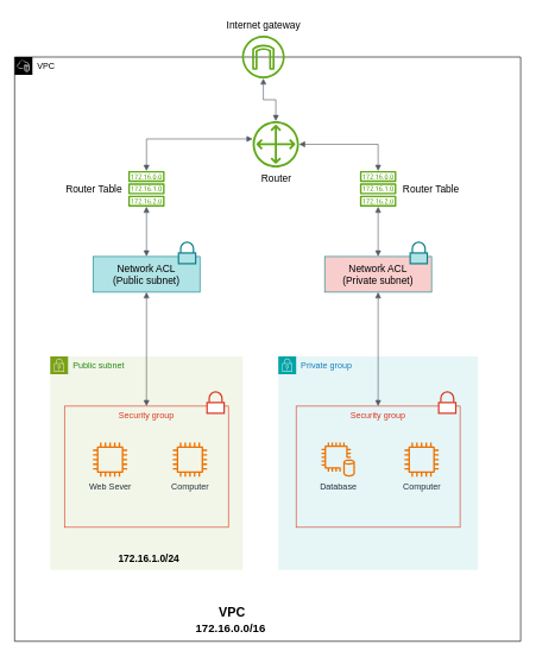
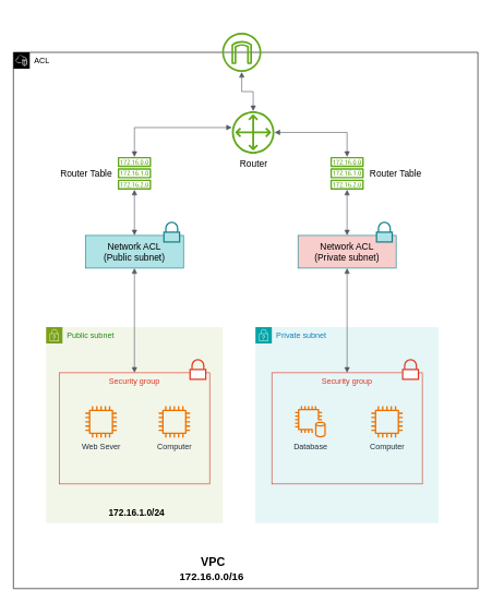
  <mxCell id="0" />
  <mxCell id="1" parent="0" />
- <mxCell id="2" value="VPC" style="points=[[0,0],[0.25,0],[0.5,0],[0.75,0],[1,0],[1,0.25],[1,0.5],[1,0.75],[1,1],[0.75,1],[0.5,1],[0.25,1],[0,1],[0,0.75],[0,0.5],[0,0.25]];outlineConnect=0;html=1;whiteSpace=wrap;fontSize=12;fontStyle=0;container=1;pointerEvents=0;collapsible=0;recursiveResize=0;shape=mxgraph.aws4.group;grIcon=mxgraph.aws4.group_vpc2;verticalAlign=top;align=left;spacingLeft=30;dashed=0;fillColor=default;" parent="1" vertex="1"><mxGeometry x="20" y="79" width="710" height="820" as="geometry" /></mxCell>
+ <mxCell id="2" value="ACL" style="points=[[0,0],[0.25,0],[0.5,0],[0.75,0],[1,0],[1,0.25],[1,0.5],[1,0.75],[1,1],[0.75,1],[0.5,1],[0.25,1],[0,1],[0,0.75],[0,0.5],[0,0.25]];outlineConnect=0;html=1;whiteSpace=wrap;fontSize=12;fontStyle=0;container=1;pointerEvents=0;collapsible=0;recursiveResize=0;shape=mxgraph.aws4.group;grIcon=mxgraph.aws4.group_vpc2;verticalAlign=top;align=left;spacingLeft=30;dashed=0;fillColor=default;" parent="1" vertex="1"><mxGeometry x="20" y="79" width="710" height="820" as="geometry" /></mxCell>
  <mxCell id="3" value="&lt;span style=&quot;color: rgb(0, 0, 0);&quot;&gt;&lt;font style=&quot;font-size: 14px;&quot;&gt;Router&lt;/font&gt;&lt;/span&gt;" style="sketch=0;outlineConnect=0;fontColor=#ffffff;fillColor=#60a917;strokeColor=#2D7600;dashed=0;verticalLabelPosition=bottom;verticalAlign=top;align=center;html=1;fontSize=12;fontStyle=0;aspect=fixed;pointerEvents=1;shape=mxgraph.aws4.customer_gateway;" parent="2" vertex="1"><mxGeometry x="324" y="90" width="85" height="65" as="geometry" /></mxCell>
  <mxCell id="4" value="" style="edgeStyle=orthogonalEdgeStyle;html=1;endArrow=block;elbow=vertical;startArrow=block;startFill=1;endFill=1;strokeColor=#545B64;rounded=0;" parent="2" source="19" target="3" edge="1"><mxGeometry width="100" relative="1" as="geometry"><mxPoint x="180" y="110" as="sourcePoint" /><mxPoint x="280" y="110" as="targetPoint" /><Array as="points"><mxPoint x="185" y="115" /></Array></mxGeometry></mxCell>
  <mxCell id="5" value="" style="edgeStyle=orthogonalEdgeStyle;html=1;endArrow=block;elbow=vertical;startArrow=block;startFill=1;endFill=1;strokeColor=#545B64;rounded=0;" parent="2" source="3" target="16" edge="1"><mxGeometry width="100" relative="1" as="geometry"><mxPoint x="380" y="120" as="sourcePoint" /><mxPoint x="480" y="120" as="targetPoint" /></mxGeometry></mxCell>
  <mxCell id="6" value="" style="edgeStyle=orthogonalEdgeStyle;html=1;endArrow=block;elbow=vertical;startArrow=block;startFill=1;endFill=1;strokeColor=#545B64;rounded=0;entryX=0.5;entryY=0;entryDx=0;entryDy=0;" parent="2" source="19" target="12" edge="1"><mxGeometry width="100" relative="1" as="geometry"><mxPoint x="140" y="240" as="sourcePoint" /><mxPoint x="240" y="240" as="targetPoint" /></mxGeometry></mxCell>
  <mxCell id="7" value="" style="edgeStyle=orthogonalEdgeStyle;html=1;endArrow=block;elbow=vertical;startArrow=block;startFill=1;endFill=1;strokeColor=#545B64;rounded=0;entryX=0.5;entryY=0;entryDx=0;entryDy=0;" parent="2" source="16" target="9" edge="1"><mxGeometry width="100" relative="1" as="geometry"><mxPoint x="480" y="240" as="sourcePoint" /><mxPoint x="580" y="240" as="targetPoint" /></mxGeometry></mxCell>
  <mxCell id="8" value="" style="group" parent="2" vertex="1" connectable="0"><mxGeometry x="435" y="260" width="150.0" height="70" as="geometry" /></mxCell>
  <mxCell id="9" value="&lt;font style=&quot;font-size: 14px;&quot;&gt;Network ACL&lt;/font&gt;&lt;div&gt;&lt;font style=&quot;font-size: 14px;&quot;&gt;(Private subnet)&lt;/font&gt;&lt;/div&gt;" style="whiteSpace=wrap;html=1;align=center;fillColor=#f8cecc;strokeColor=#0e8088;" parent="8" vertex="1"><mxGeometry y="20" width="150" height="50" as="geometry" /></mxCell>
  <mxCell id="10" value="" style="html=1;verticalLabelPosition=bottom;align=center;labelBackgroundColor=#ffffff;verticalAlign=top;strokeWidth=2;strokeColor=#0e8088;shadow=0;dashed=0;shape=mxgraph.ios7.icons.locked;fillColor=#b0e3e6;" parent="8" vertex="1"><mxGeometry x="120.0" width="24" height="30" as="geometry" /></mxCell>
  <mxCell id="11" value="" style="group" parent="2" vertex="1" connectable="0"><mxGeometry x="110" y="260" width="150" height="70" as="geometry" /></mxCell>
  <mxCell id="12" value="&lt;font style=&quot;font-size: 14px;&quot;&gt;Network ACL&lt;/font&gt;&lt;div&gt;&lt;font style=&quot;font-size: 14px;&quot;&gt;(Public subnet)&lt;/font&gt;&lt;/div&gt;" style="whiteSpace=wrap;html=1;align=center;fillColor=#b0e3e6;strokeColor=#0e8088;" parent="11" vertex="1"><mxGeometry y="20" width="150" height="50" as="geometry" /></mxCell>
  <mxCell id="13" value="" style="html=1;verticalLabelPosition=bottom;align=center;labelBackgroundColor=#ffffff;verticalAlign=top;strokeWidth=2;strokeColor=#0e8088;shadow=0;dashed=0;shape=mxgraph.ios7.icons.locked;fillColor=#b0e3e6;" parent="11" vertex="1"><mxGeometry x="120.0" width="24" height="30" as="geometry" /></mxCell>
  <mxCell id="14" value="&lt;div&gt;&lt;font style=&quot;font-size: 18px;&quot;&gt;&lt;b&gt;VPC&lt;/b&gt;&lt;/font&gt;&lt;/div&gt;&lt;div&gt;&lt;font size=&quot;3&quot;&gt;&lt;b&gt;172.16.0.0/16&amp;nbsp;&lt;/b&gt;&lt;/font&gt;&lt;/div&gt;" style="text;html=1;align=center;verticalAlign=middle;resizable=0;points=[];autosize=1;strokeColor=none;fillColor=none;" parent="2" vertex="1"><mxGeometry x="240" y="765" width="130" height="50" as="geometry" /></mxCell>
  <mxCell id="15" value="" style="group" vertex="1" connectable="0" parent="2"><mxGeometry x="484.34" y="160" width="143.33" height="50" as="geometry" /></mxCell>
  <mxCell id="16" value="" style="sketch=0;outlineConnect=0;fontColor=#ffffff;fillColor=#60a917;strokeColor=#2D7600;dashed=0;verticalLabelPosition=bottom;verticalAlign=top;align=center;html=1;fontSize=12;fontStyle=0;aspect=fixed;pointerEvents=1;shape=mxgraph.aws4.route_table;" parent="15" vertex="1"><mxGeometry width="51.33" height="50" as="geometry" /></mxCell>
  <mxCell id="17" value="&lt;font style=&quot;font-size: 14px;&quot;&gt;Router Table&lt;/font&gt;" style="text;html=1;align=center;verticalAlign=middle;resizable=0;points=[];autosize=1;strokeColor=none;fillColor=none;" vertex="1" parent="15"><mxGeometry x="51.33" y="10.5" width="97" height="29" as="geometry" /></mxCell>
  <mxCell id="18" value="" style="group" vertex="1" connectable="0" parent="2"><mxGeometry x="73.33" y="160" width="137.33" height="50" as="geometry" /></mxCell>
  <mxCell id="19" value="" style="sketch=0;outlineConnect=0;fontColor=#ffffff;fillColor=#60a917;strokeColor=#2D7600;dashed=0;verticalLabelPosition=bottom;verticalAlign=top;align=center;html=1;fontSize=12;fontStyle=0;aspect=fixed;pointerEvents=1;shape=mxgraph.aws4.route_table;" parent="18" vertex="1"><mxGeometry x="86.0" width="51.33" height="50" as="geometry" /></mxCell>
  <mxCell id="20" value="&lt;font style=&quot;font-size: 14px;&quot;&gt;Router Table&lt;/font&gt;" style="text;html=1;align=center;verticalAlign=middle;resizable=0;points=[];autosize=1;strokeColor=none;fillColor=none;" vertex="1" parent="18"><mxGeometry x="-11" y="10.5" width="97" height="29" as="geometry" /></mxCell>
  <mxCell id="21" value="Public subnet" style="points=[[0,0],[0.25,0],[0.5,0],[0.75,0],[1,0],[1,0.25],[1,0.5],[1,0.75],[1,1],[0.75,1],[0.5,1],[0.25,1],[0,1],[0,0.75],[0,0.5],[0,0.25]];outlineConnect=0;gradientColor=none;html=1;whiteSpace=wrap;fontSize=12;fontStyle=0;container=1;pointerEvents=0;collapsible=0;recursiveResize=0;shape=mxgraph.aws4.group;grIcon=mxgraph.aws4.group_security_group;grStroke=0;strokeColor=#7AA116;fillColor=#F2F6E8;verticalAlign=top;align=left;spacingLeft=30;fontColor=#248814;dashed=0;" parent="1" vertex="1"><mxGeometry x="70" y="499" width="270" height="300" as="geometry" /></mxCell>
  <mxCell id="22" value="" style="group" parent="21" vertex="1" connectable="0"><mxGeometry x="20" y="50" width="230" height="190" as="geometry" /></mxCell>
  <mxCell id="23" value="Security group" style="fillColor=none;strokeColor=#DD3522;verticalAlign=top;fontStyle=0;fontColor=#DD3522;whiteSpace=wrap;html=1;" parent="22" vertex="1"><mxGeometry y="20" width="230" height="170" as="geometry" /></mxCell>
  <mxCell id="24" value="" style="html=1;verticalLabelPosition=bottom;align=center;labelBackgroundColor=#ffffff;verticalAlign=top;strokeWidth=2;strokeColor=#DD3522;shadow=0;dashed=0;shape=mxgraph.ios7.icons.locked;" parent="22" vertex="1"><mxGeometry x="200" width="24" height="30" as="geometry" /></mxCell>
  <mxCell id="25" value="Computer" style="sketch=0;outlineConnect=0;fontColor=#232F3E;gradientColor=none;fillColor=#ED7100;strokeColor=none;dashed=0;verticalLabelPosition=bottom;verticalAlign=top;align=center;html=1;fontSize=12;fontStyle=0;aspect=fixed;pointerEvents=1;shape=mxgraph.aws4.instance2;" parent="22" vertex="1"><mxGeometry x="152" y="71" width="48" height="48" as="geometry" /></mxCell>
  <mxCell id="26" value="Web Sever" style="sketch=0;outlineConnect=0;fontColor=#232F3E;gradientColor=none;fillColor=#ED7100;strokeColor=none;dashed=0;verticalLabelPosition=bottom;verticalAlign=top;align=center;html=1;fontSize=12;fontStyle=0;aspect=fixed;pointerEvents=1;shape=mxgraph.aws4.instance2;" parent="22" vertex="1"><mxGeometry x="40" y="71" width="48" height="48" as="geometry" /></mxCell>
  <mxCell id="27" value="&lt;div&gt;&lt;b&gt;&lt;font style=&quot;font-size: 14px;&quot;&gt;172.16.1.0/24&amp;nbsp;&lt;/font&gt;&lt;/b&gt;&lt;/div&gt;" style="text;html=1;align=center;verticalAlign=middle;resizable=0;points=[];autosize=1;strokeColor=none;fillColor=none;" parent="21" vertex="1"><mxGeometry x="86" y="269" width="108" height="29" as="geometry" /></mxCell>
- <mxCell id="28" value="Private group" style="points=[[0,0],[0.25,0],[0.5,0],[0.75,0],[1,0],[1,0.25],[1,0.5],[1,0.75],[1,1],[0.75,1],[0.5,1],[0.25,1],[0,1],[0,0.75],[0,0.5],[0,0.25]];outlineConnect=0;gradientColor=none;html=1;whiteSpace=wrap;fontSize=12;fontStyle=0;container=1;pointerEvents=0;collapsible=0;recursiveResize=0;shape=mxgraph.aws4.group;grIcon=mxgraph.aws4.group_security_group;grStroke=0;strokeColor=#00A4A6;fillColor=#E6F6F7;verticalAlign=top;align=left;spacingLeft=30;fontColor=#147EBA;dashed=0;" parent="1" vertex="1"><mxGeometry x="390" y="499" width="280" height="300" as="geometry" /></mxCell>
+ <mxCell id="28" value="Private subnet" style="points=[[0,0],[0.25,0],[0.5,0],[0.75,0],[1,0],[1,0.25],[1,0.5],[1,0.75],[1,1],[0.75,1],[0.5,1],[0.25,1],[0,1],[0,0.75],[0,0.5],[0,0.25]];outlineConnect=0;gradientColor=none;html=1;whiteSpace=wrap;fontSize=12;fontStyle=0;container=1;pointerEvents=0;collapsible=0;recursiveResize=0;shape=mxgraph.aws4.group;grIcon=mxgraph.aws4.group_security_group;grStroke=0;strokeColor=#00A4A6;fillColor=#E6F6F7;verticalAlign=top;align=left;spacingLeft=30;fontColor=#147EBA;dashed=0;" parent="1" vertex="1"><mxGeometry x="390" y="499" width="280" height="300" as="geometry" /></mxCell>
  <mxCell id="29" value="" style="group" parent="28" vertex="1" connectable="0"><mxGeometry x="25.0" y="50" width="230" height="190" as="geometry" /></mxCell>
  <mxCell id="30" value="Security group" style="fillColor=none;strokeColor=#DD3522;verticalAlign=top;fontStyle=0;fontColor=#DD3522;whiteSpace=wrap;html=1;" parent="29" vertex="1"><mxGeometry y="20" width="230" height="170" as="geometry" /></mxCell>
  <mxCell id="31" value="" style="html=1;verticalLabelPosition=bottom;align=center;labelBackgroundColor=#ffffff;verticalAlign=top;strokeWidth=2;strokeColor=#DD3522;shadow=0;dashed=0;shape=mxgraph.ios7.icons.locked;" parent="29" vertex="1"><mxGeometry x="200.0" width="24" height="30" as="geometry" /></mxCell>
  <mxCell id="32" value="Database" style="sketch=0;outlineConnect=0;fontColor=#232F3E;gradientColor=none;fillColor=#ED7100;strokeColor=none;dashed=0;verticalLabelPosition=bottom;verticalAlign=top;align=center;html=1;fontSize=12;fontStyle=0;aspect=fixed;pointerEvents=1;shape=mxgraph.aws4.db_on_instance2;" parent="29" vertex="1"><mxGeometry x="35" y="71" width="48" height="48" as="geometry" /></mxCell>
  <mxCell id="33" value="Computer" style="sketch=0;outlineConnect=0;fontColor=#232F3E;gradientColor=none;fillColor=#ED7100;strokeColor=none;dashed=0;verticalLabelPosition=bottom;verticalAlign=top;align=center;html=1;fontSize=12;fontStyle=0;aspect=fixed;pointerEvents=1;shape=mxgraph.aws4.instance2;" parent="29" vertex="1"><mxGeometry x="152" y="71" width="48" height="48" as="geometry" /></mxCell>
  <mxCell id="34" value="&lt;p style=&quot;line-height: 100%;&quot;&gt;&lt;/p&gt;&lt;div style=&quot;line-height: 0%; padding-top: 0px; padding-bottom: 0px;&quot;&gt;&lt;br&gt;&lt;/div&gt;&lt;p&gt;&lt;/p&gt;" style="outlineConnect=0;fillColor=#60a917;strokeColor=#2D7600;dashed=0;verticalLabelPosition=bottom;verticalAlign=top;align=center;html=1;fontSize=12;fontStyle=0;aspect=fixed;pointerEvents=1;shape=mxgraph.aws4.internet_gateway;shadow=0;fontColor=#ffffff;labelBorderColor=none;labelBackgroundColor=none;fillStyle=auto;gradientColor=none;perimeterSpacing=0;" parent="1" vertex="1"><mxGeometry x="339" y="49" width="60" height="60" as="geometry" /></mxCell>
  <mxCell id="35" value="" style="edgeStyle=orthogonalEdgeStyle;html=1;endArrow=block;elbow=vertical;startArrow=block;startFill=1;endFill=1;strokeColor=#545B64;rounded=0;" parent="1" source="3" target="34" edge="1"><mxGeometry width="100" relative="1" as="geometry"><mxPoint x="360" y="189" as="sourcePoint" /><mxPoint x="440" y="191" as="targetPoint" /></mxGeometry></mxCell>
  <mxCell id="36" value="" style="edgeStyle=orthogonalEdgeStyle;html=1;endArrow=block;elbow=vertical;startArrow=block;startFill=1;endFill=1;strokeColor=#545B64;rounded=0;entryX=0.5;entryY=0;entryDx=0;entryDy=0;exitX=0.5;exitY=1;exitDx=0;exitDy=0;" parent="1" source="12" target="23" edge="1"><mxGeometry width="100" relative="1" as="geometry"><mxPoint x="150" y="459" as="sourcePoint" /><mxPoint x="220" y="469" as="targetPoint" /></mxGeometry></mxCell>
  <mxCell id="37" value="" style="edgeStyle=orthogonalEdgeStyle;html=1;endArrow=block;elbow=vertical;startArrow=block;startFill=1;endFill=1;strokeColor=#545B64;rounded=0;exitX=0.5;exitY=1;exitDx=0;exitDy=0;entryX=0.5;entryY=0;entryDx=0;entryDy=0;" parent="1" source="9" target="30" edge="1"><mxGeometry width="100" relative="1" as="geometry"><mxPoint x="490" y="449" as="sourcePoint" /><mxPoint x="590" y="449" as="targetPoint" /></mxGeometry></mxCell>
- <mxCell id="38" value="&lt;font style=&quot;font-size: 14px;&quot;&gt;Internet gateway&lt;/font&gt;" style="text;html=1;align=center;verticalAlign=middle;resizable=0;points=[];autosize=1;strokeColor=none;fillColor=none;" vertex="1" parent="1"><mxGeometry x="308" y="20" width="122" height="29" as="geometry" /></mxCell>
